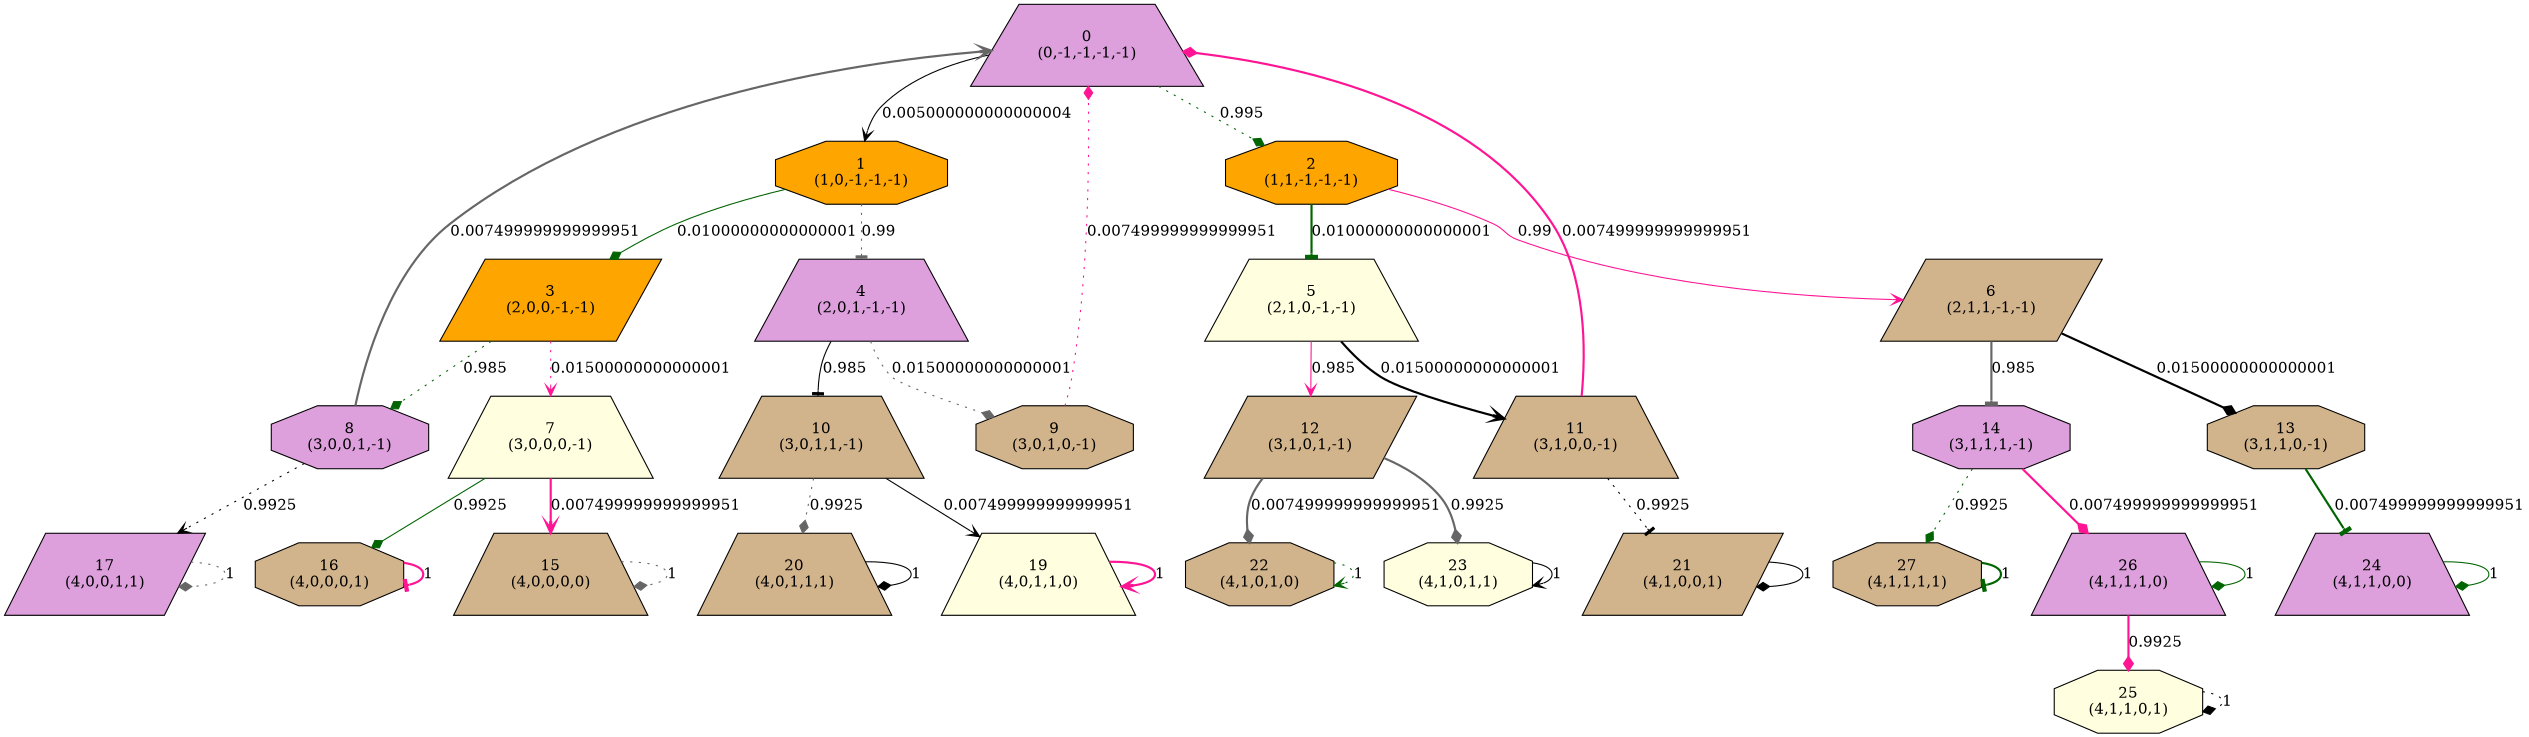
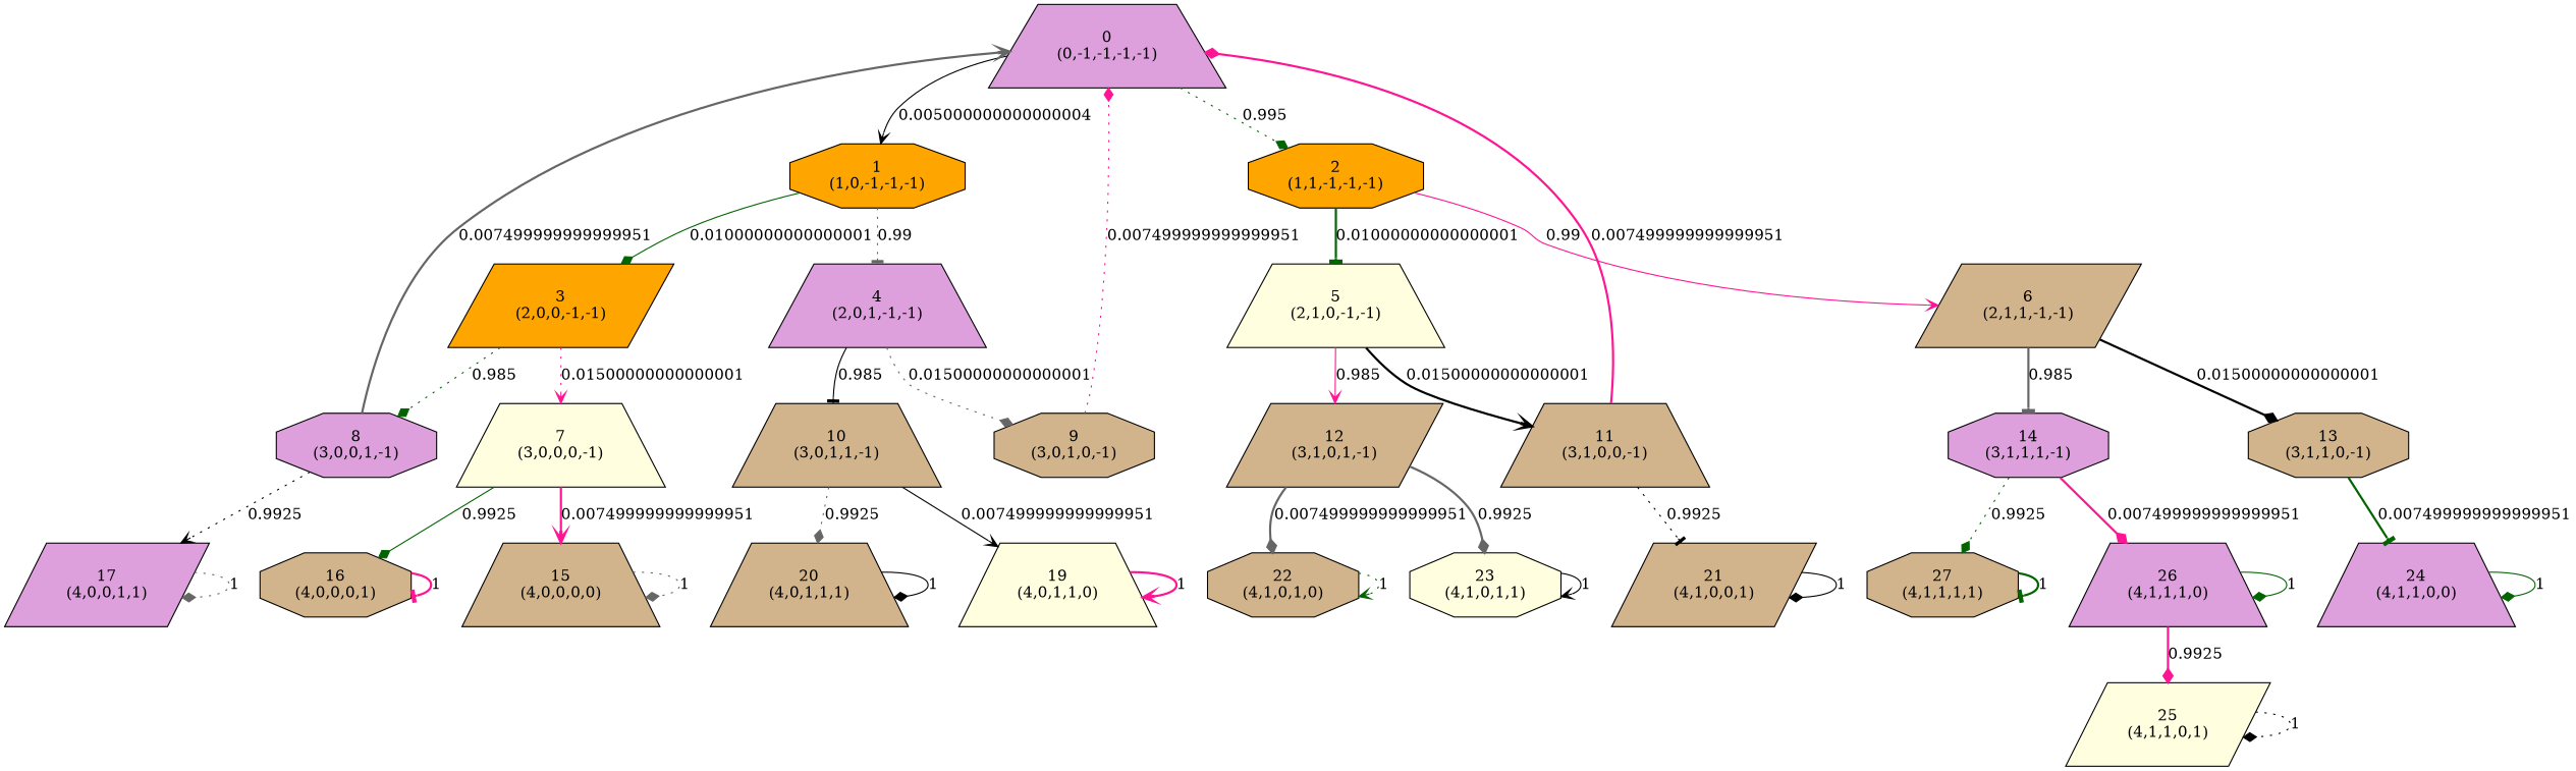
  digraph {
    node [fillcolor=tan shape=trapezium style=filled]
    edge [arrowhead=diamond color=black style=bold]
    n1 [fillcolor=plum label="0\n(0,-1,-1,-1,-1)"]
    n2 [fillcolor=orange label="1\n(1,0,-1,-1,-1)" shape=octagon]
    n3 [fillcolor=orange label="2\n(1,1,-1,-1,-1)" shape=octagon]
    n4 [fillcolor=orange label="3\n(2,0,0,-1,-1)" shape=parallelogram]
    n5 [fillcolor=plum label="4\n(2,0,1,-1,-1)"]
    n6 [fillcolor=lightyellow label="5\n(2,1,0,-1,-1)"]
    n7 [label="6\n(2,1,1,-1,-1)" shape=parallelogram]
    n8 [fillcolor=lightyellow label="7\n(3,0,0,0,-1)"]
    n9 [fillcolor=plum label="8\n(3,0,0,1,-1)" shape=octagon]
    n10 [label="9\n(3,0,1,0,-1)" shape=octagon]
    n11 [label="10\n(3,0,1,1,-1)"]
    n12 [label="11\n(3,1,0,0,-1)"]
    n13 [label="12\n(3,1,0,1,-1)" shape=parallelogram]
    n14 [label="13\n(3,1,1,0,-1)" shape=octagon]
    n15 [fillcolor=plum label="14\n(3,1,1,1,-1)" shape=octagon]
    n16 [label="15\n(4,0,0,0,0)"]
    n17 [label="16\n(4,0,0,0,1)" shape=octagon]
    n18 [fillcolor=plum label="17\n(4,0,0,1,1)" shape=parallelogram]
    n19 [fillcolor=lightyellow label="19\n(4,0,1,1,0)"]
    n20 [label="20\n(4,0,1,1,1)"]
    n21 [label="21\n(4,1,0,0,1)" shape=parallelogram]
    n22 [label="22\n(4,1,0,1,0)" shape=octagon]
    n23 [fillcolor=lightyellow label="23\n(4,1,0,1,1)" shape=octagon]
    n24 [fillcolor=plum label="24\n(4,1,1,0,0)"]
    n25 [fillcolor=plum label="26\n(4,1,1,1,0)"]
    n26 [label="27\n(4,1,1,1,1)" shape=octagon]
-   n27 [fillcolor=lightyellow label="25\n(4,1,1,0,1)" shape=octagon]
+   n27 [fillcolor=lightyellow label="25\n(4,1,1,0,1)" shape=parallelogram]
    n1 -> n2 [arrowhead=vee label=0.005000000000000004 style=solid]
    n1 -> n3 [color=darkgreen label=0.995 style=dotted]
    n2 -> n4 [color=darkgreen label=0.01000000000000001 style=solid]
    n2 -> n5 [arrowhead=tee color=gray40 label=0.99 style=dotted]
    n3 -> n6 [arrowhead=tee color=darkgreen label=0.01000000000000001]
    n3 -> n7 [arrowhead=vee color=deeppink label=0.99 style=solid]
    n4 -> n8 [arrowhead=vee color=deeppink label=0.01500000000000001 style=dotted]
    n4 -> n9 [color=darkgreen label=0.985 style=dotted]
    n5 -> n10 [color=gray40 label=0.01500000000000001 style=dotted]
    n5 -> n11 [arrowhead=tee label=0.985 style=solid]
    n6 -> n12 [arrowhead=vee label=0.01500000000000001]
    n6 -> n13 [arrowhead=vee color=deeppink label=0.985 style=solid]
    n7 -> n14 [label=0.01500000000000001]
    n7 -> n15 [arrowhead=tee color=gray40 label=0.985]
    n8 -> n16 [arrowhead=vee color=deeppink label=0.007499999999999951]
    n8 -> n17 [color=darkgreen label=0.9925 style=solid]
    n9 -> n1 [arrowhead=vee color=gray40 label=0.007499999999999951]
    n9 -> n18 [arrowhead=vee label=0.9925 style=dotted]
    n10 -> n1 [color=deeppink label=0.007499999999999951 style=dotted]
    n11 -> n19 [arrowhead=vee label=0.007499999999999951 style=solid]
    n11 -> n20 [color=gray40 label=0.9925 style=dotted]
    n12 -> n1 [color=deeppink label=0.007499999999999951]
    n12 -> n21 [arrowhead=tee label=0.9925 style=dotted]
    n13 -> n22 [color=gray40 label=0.007499999999999951]
    n13 -> n23 [color=gray40 label=0.9925]
    n14 -> n24 [arrowhead=tee color=darkgreen label=0.007499999999999951]
    n15 -> n25 [color=deeppink label=0.007499999999999951]
    n15 -> n26 [color=darkgreen label=0.9925 style=dotted]
    n16 -> n16 [color=gray40 label=1 style=dotted]
    n17 -> n17 [arrowhead=tee color=deeppink label=1]
    n18 -> n18 [color=gray40 label=1 style=dotted]
    n19 -> n19 [arrowhead=vee color=deeppink label=1]
    n20 -> n20 [label=1 style=solid]
    n21 -> n21 [label=1 style=solid]
    n22 -> n22 [arrowhead=vee color=darkgreen label=1 style=dotted]
    n23 -> n23 [arrowhead=vee label=1 style=solid]
    n24 -> n24 [color=darkgreen label=1 style=solid]
    n25 -> n25 [color=darkgreen label=1 style=solid]
    n25 -> n27 [color=deeppink label=0.9925]
    n26 -> n26 [arrowhead=tee color=darkgreen label=1]
    n27 -> n27 [label=1 style=dotted]
  }
